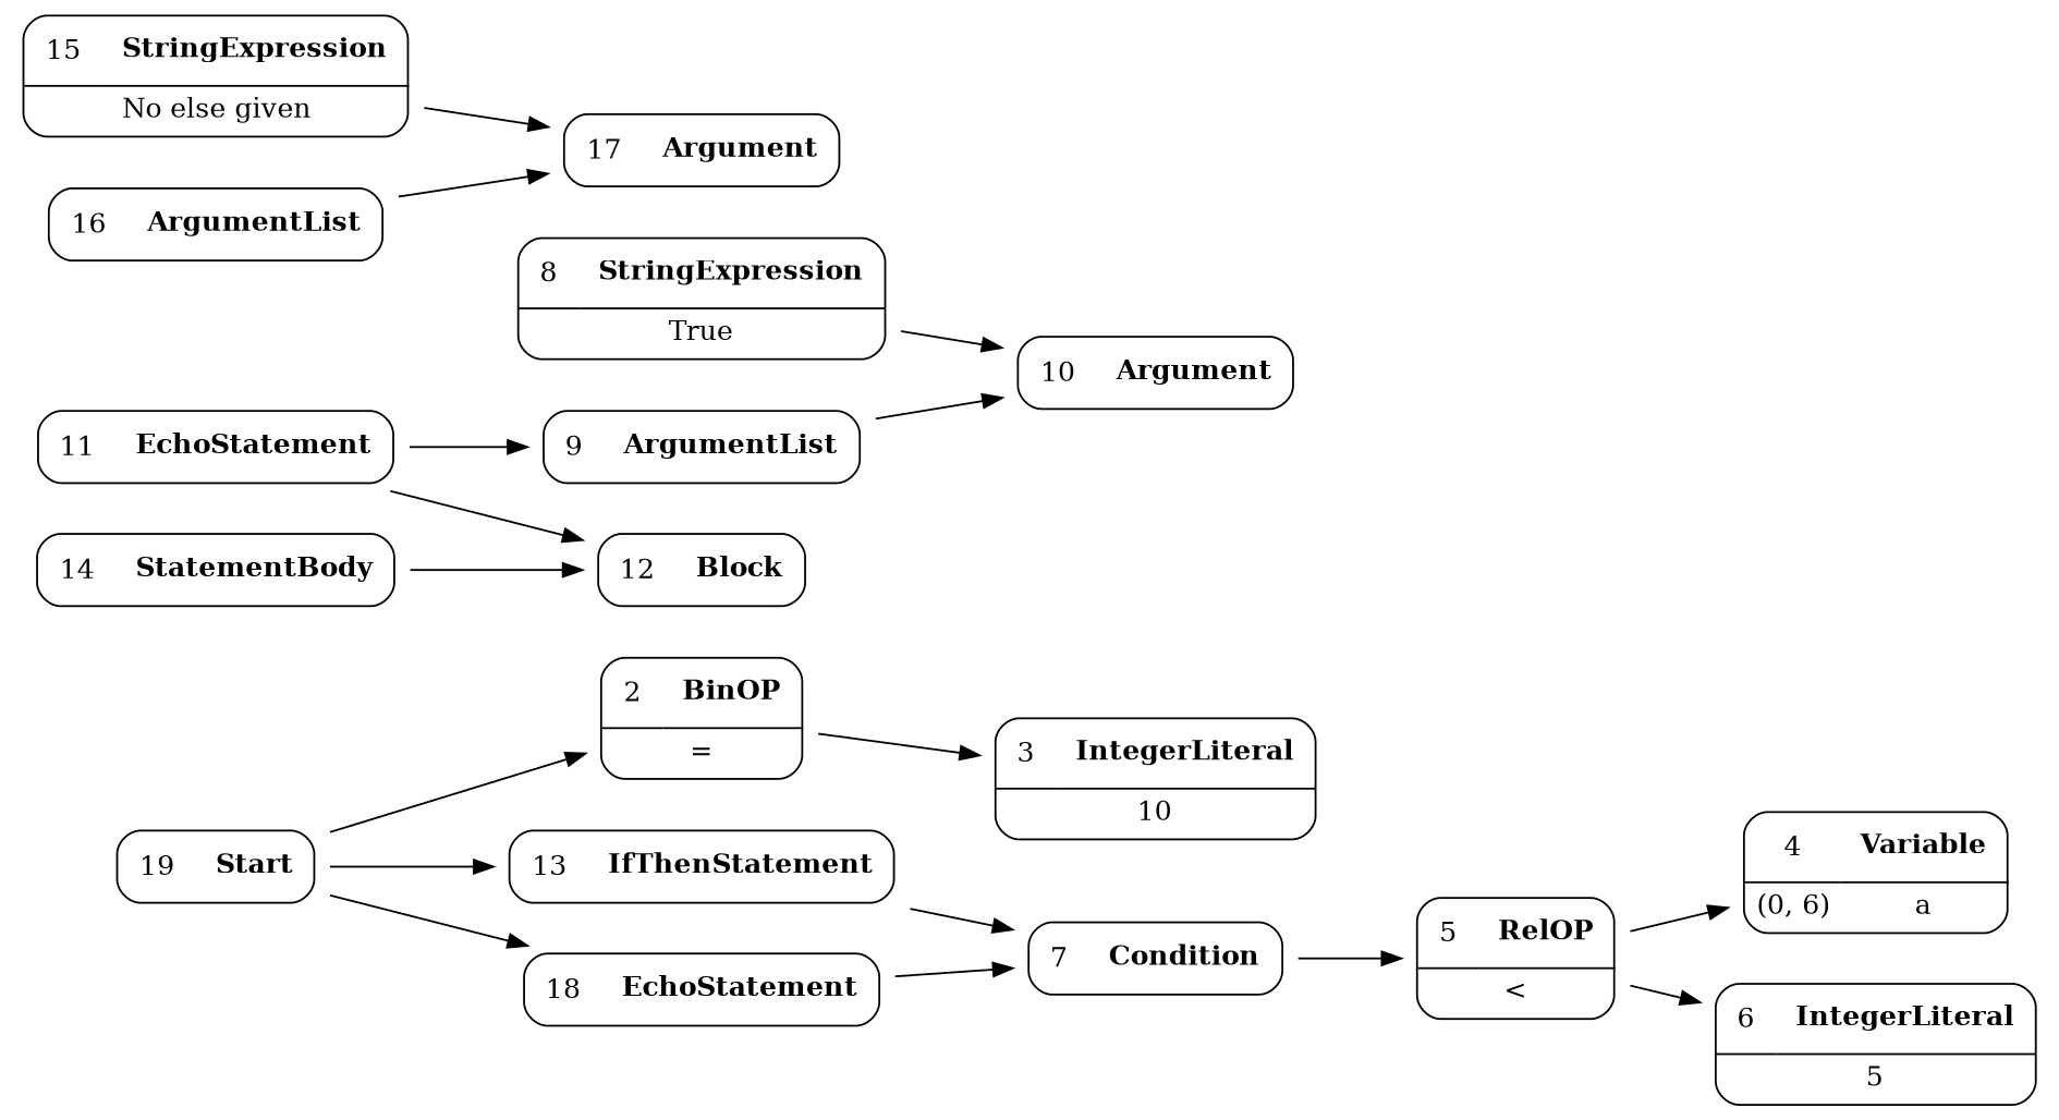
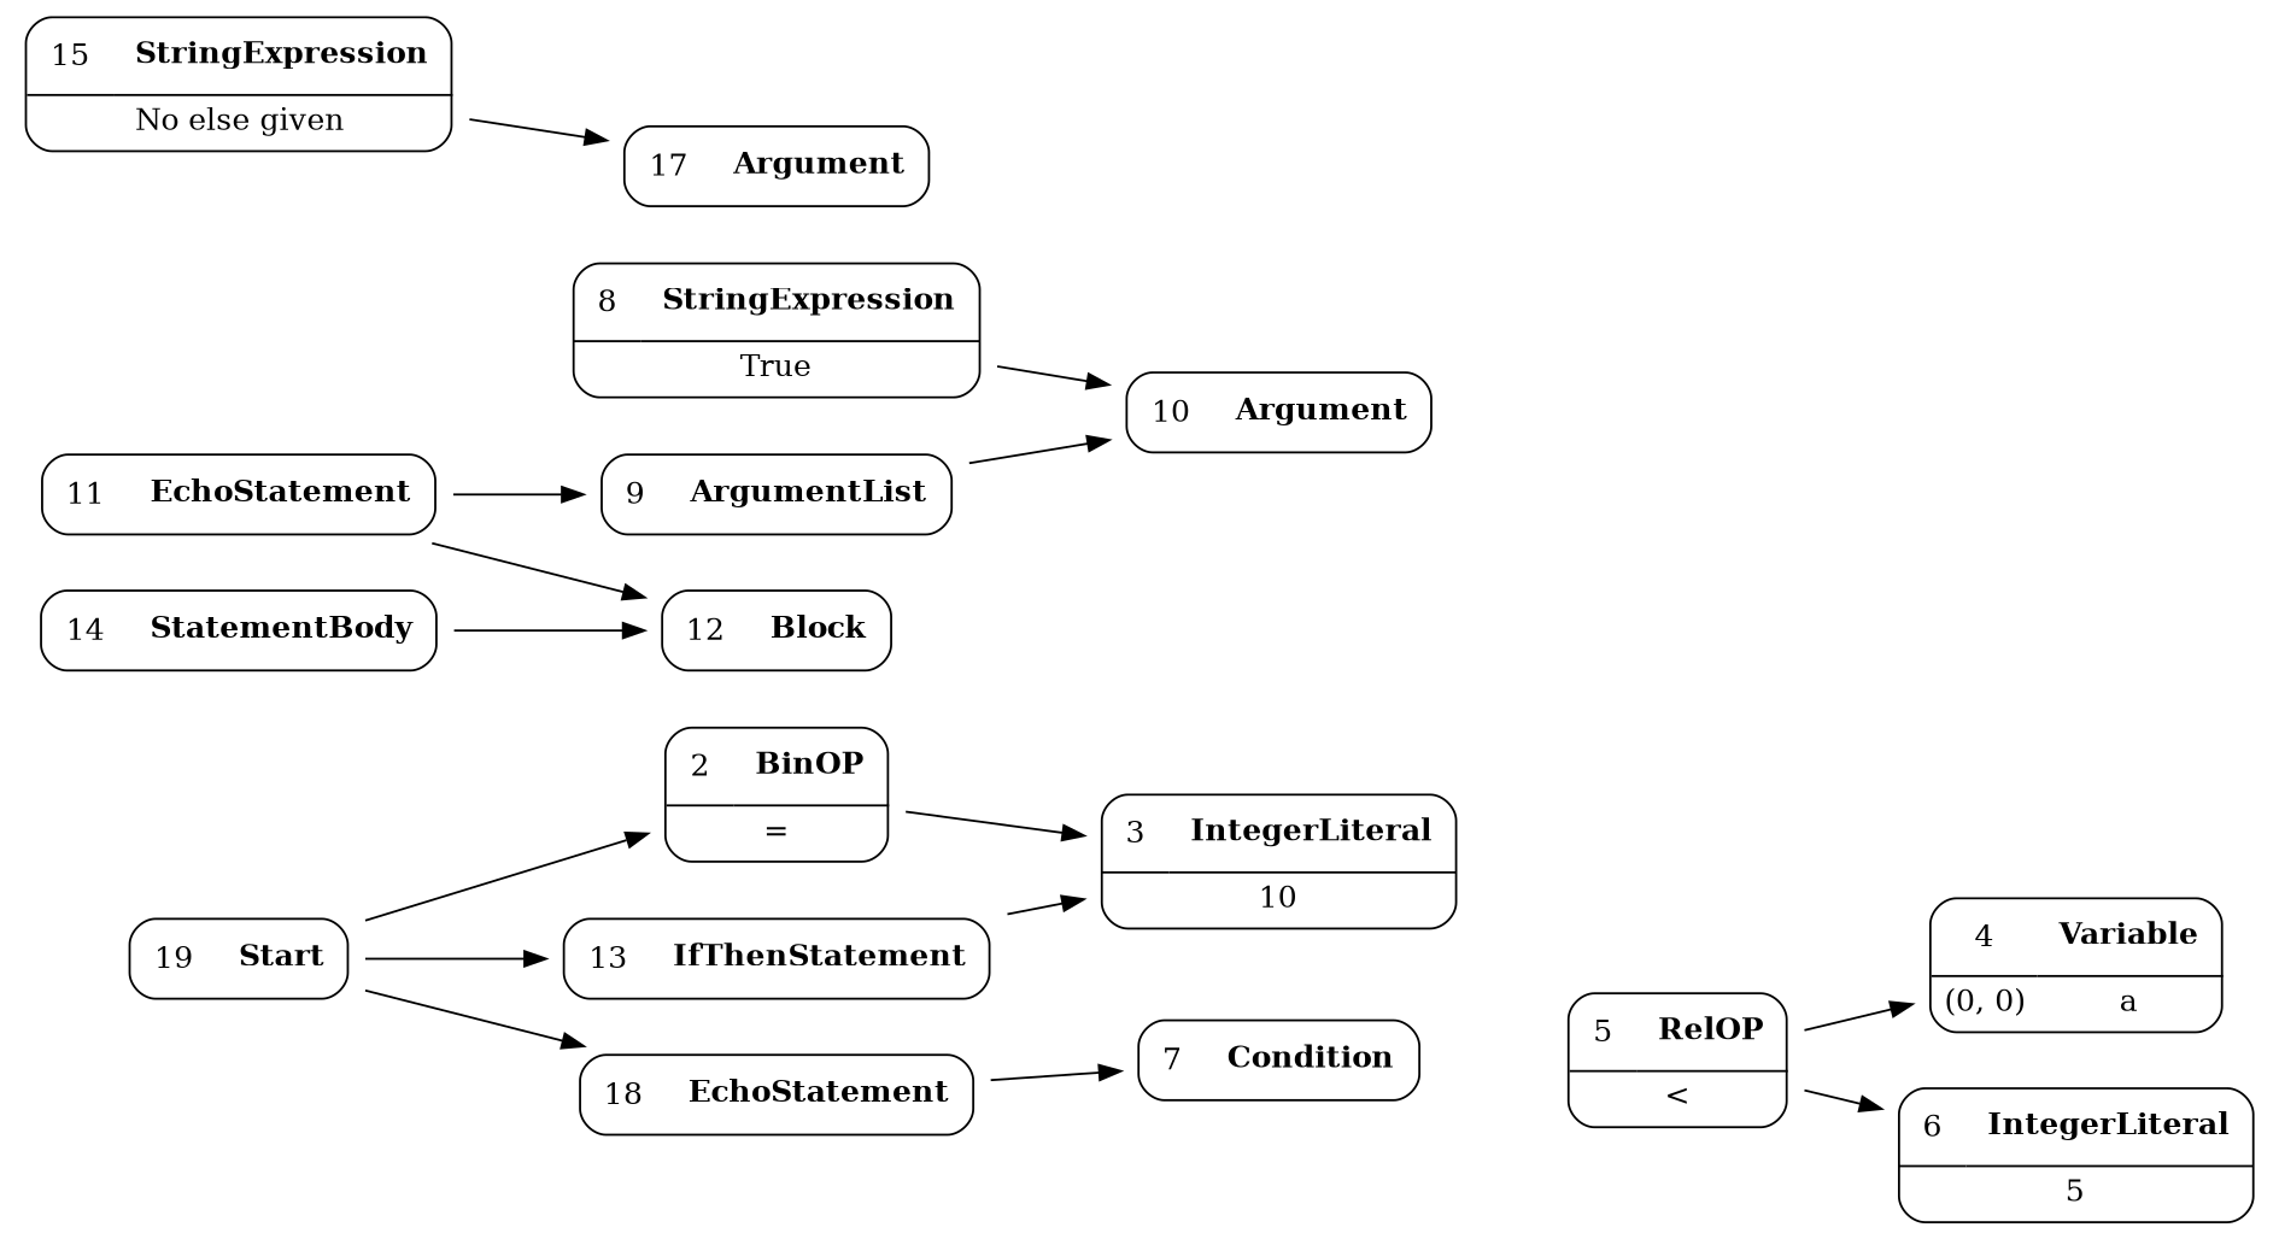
  digraph {
    rankdir=LR
    node [shape=none]
    edge [weight=10]
    n1 [label=<<TABLE border='1' cellspacing='0' cellpadding='10' style='rounded' ><TR><TD border='0'>2</TD><TD border='0'><B>BinOP</B></TD></TR><HR/><TR><TD border='0' cellpadding='5' colspan='2'>=</TD></TR></TABLE>>]
    n2 [label=<<TABLE border='1' cellspacing='0' cellpadding='10' style='rounded' ><TR><TD border='0'>3</TD><TD border='0'><B>IntegerLiteral</B></TD></TR><HR/><TR><TD border='0' cellpadding='5' colspan='2'>10</TD></TR></TABLE>>]
-   n3 [label=<<TABLE border='1' cellspacing='0' cellpadding='10' style='rounded' ><TR><TD border='0'>4</TD><TD border='0'><B>Variable</B></TD></TR><HR/><TR><TD border='0' cellpadding='5'>(0, 6)</TD><TD border='0' cellpadding='5'>a</TD></TR></TABLE>>]
+   n3 [label=<<TABLE border='1' cellspacing='0' cellpadding='10' style='rounded' ><TR><TD border='0'>4</TD><TD border='0'><B>Variable</B></TD></TR><HR/><TR><TD border='0' cellpadding='5'>(0, 0)</TD><TD border='0' cellpadding='5'>a</TD></TR></TABLE>>]
    n4 [label=<<TABLE border='1' cellspacing='0' cellpadding='10' style='rounded' ><TR><TD border='0'>5</TD><TD border='0'><B>RelOP</B></TD></TR><HR/><TR><TD border='0' cellpadding='5' colspan='2'>&lt;</TD></TR></TABLE>>]
    n5 [label=<<TABLE border='1' cellspacing='0' cellpadding='10' style='rounded' ><TR><TD border='0'>6</TD><TD border='0'><B>IntegerLiteral</B></TD></TR><HR/><TR><TD border='0' cellpadding='5' colspan='2'>5</TD></TR></TABLE>>]
    n6 [label=<<TABLE border='1' cellspacing='0' cellpadding='10' style='rounded' ><TR><TD border='0'>7</TD><TD border='0'><B>Condition</B></TD></TR></TABLE>>]
    n7 [label=<<TABLE border='1' cellspacing='0' cellpadding='10' style='rounded' ><TR><TD border='0'>8</TD><TD border='0'><B>StringExpression</B></TD></TR><HR/><TR><TD border='0' cellpadding='5' colspan='2'>True</TD></TR></TABLE>>]
    n8 [label=<<TABLE border='1' cellspacing='0' cellpadding='10' style='rounded' ><TR><TD border='0'>10</TD><TD border='0'><B>Argument</B></TD></TR></TABLE>>]
    n9 [label=<<TABLE border='1' cellspacing='0' cellpadding='10' style='rounded' ><TR><TD border='0'>9</TD><TD border='0'><B>ArgumentList</B></TD></TR></TABLE>>]
    n10 [label=<<TABLE border='1' cellspacing='0' cellpadding='10' style='rounded' ><TR><TD border='0'>11</TD><TD border='0'><B>EchoStatement</B></TD></TR></TABLE>>]
    n11 [label=<<TABLE border='1' cellspacing='0' cellpadding='10' style='rounded' ><TR><TD border='0'>12</TD><TD border='0'><B>Block</B></TD></TR></TABLE>>]
    n12 [label=<<TABLE border='1' cellspacing='0' cellpadding='10' style='rounded' ><TR><TD border='0'>13</TD><TD border='0'><B>IfThenStatement</B></TD></TR></TABLE>>]
    n13 [label=<<TABLE border='1' cellspacing='0' cellpadding='10' style='rounded' ><TR><TD border='0'>14</TD><TD border='0'><B>StatementBody</B></TD></TR></TABLE>>]
    n14 [label=<<TABLE border='1' cellspacing='0' cellpadding='10' style='rounded' ><TR><TD border='0'>15</TD><TD border='0'><B>StringExpression</B></TD></TR><HR/><TR><TD border='0' cellpadding='5' colspan='2'>No else given</TD></TR></TABLE>>]
    n15 [label=<<TABLE border='1' cellspacing='0' cellpadding='10' style='rounded' ><TR><TD border='0'>17</TD><TD border='0'><B>Argument</B></TD></TR></TABLE>>]
-   n16 [label=<<TABLE border='1' cellspacing='0' cellpadding='10' style='rounded' ><TR><TD border='0'>16</TD><TD border='0'><B>ArgumentList</B></TD></TR></TABLE>>]
    n17 [label=<<TABLE border='1' cellspacing='0' cellpadding='10' style='rounded' ><TR><TD border='0'>18</TD><TD border='0'><B>EchoStatement</B></TD></TR></TABLE>>]
    n18 [label=<<TABLE border='1' cellspacing='0' cellpadding='10' style='rounded' ><TR><TD border='0'>19</TD><TD border='0'><B>Start</B></TD></TR></TABLE>>]
    n1 -> n2
    n4 -> n3
    n4 -> n5
-   n6 -> n4
    n7 -> n8
    n9 -> n8
    n10 -> n9
    n10 -> n11
-   n12 -> n6
+   n12 -> n2
    n13 -> n11
    n14 -> n15
-   n16 -> n15
    n17 -> n6
    n18 -> n1
    n18 -> n12
    n18 -> n17
  }
